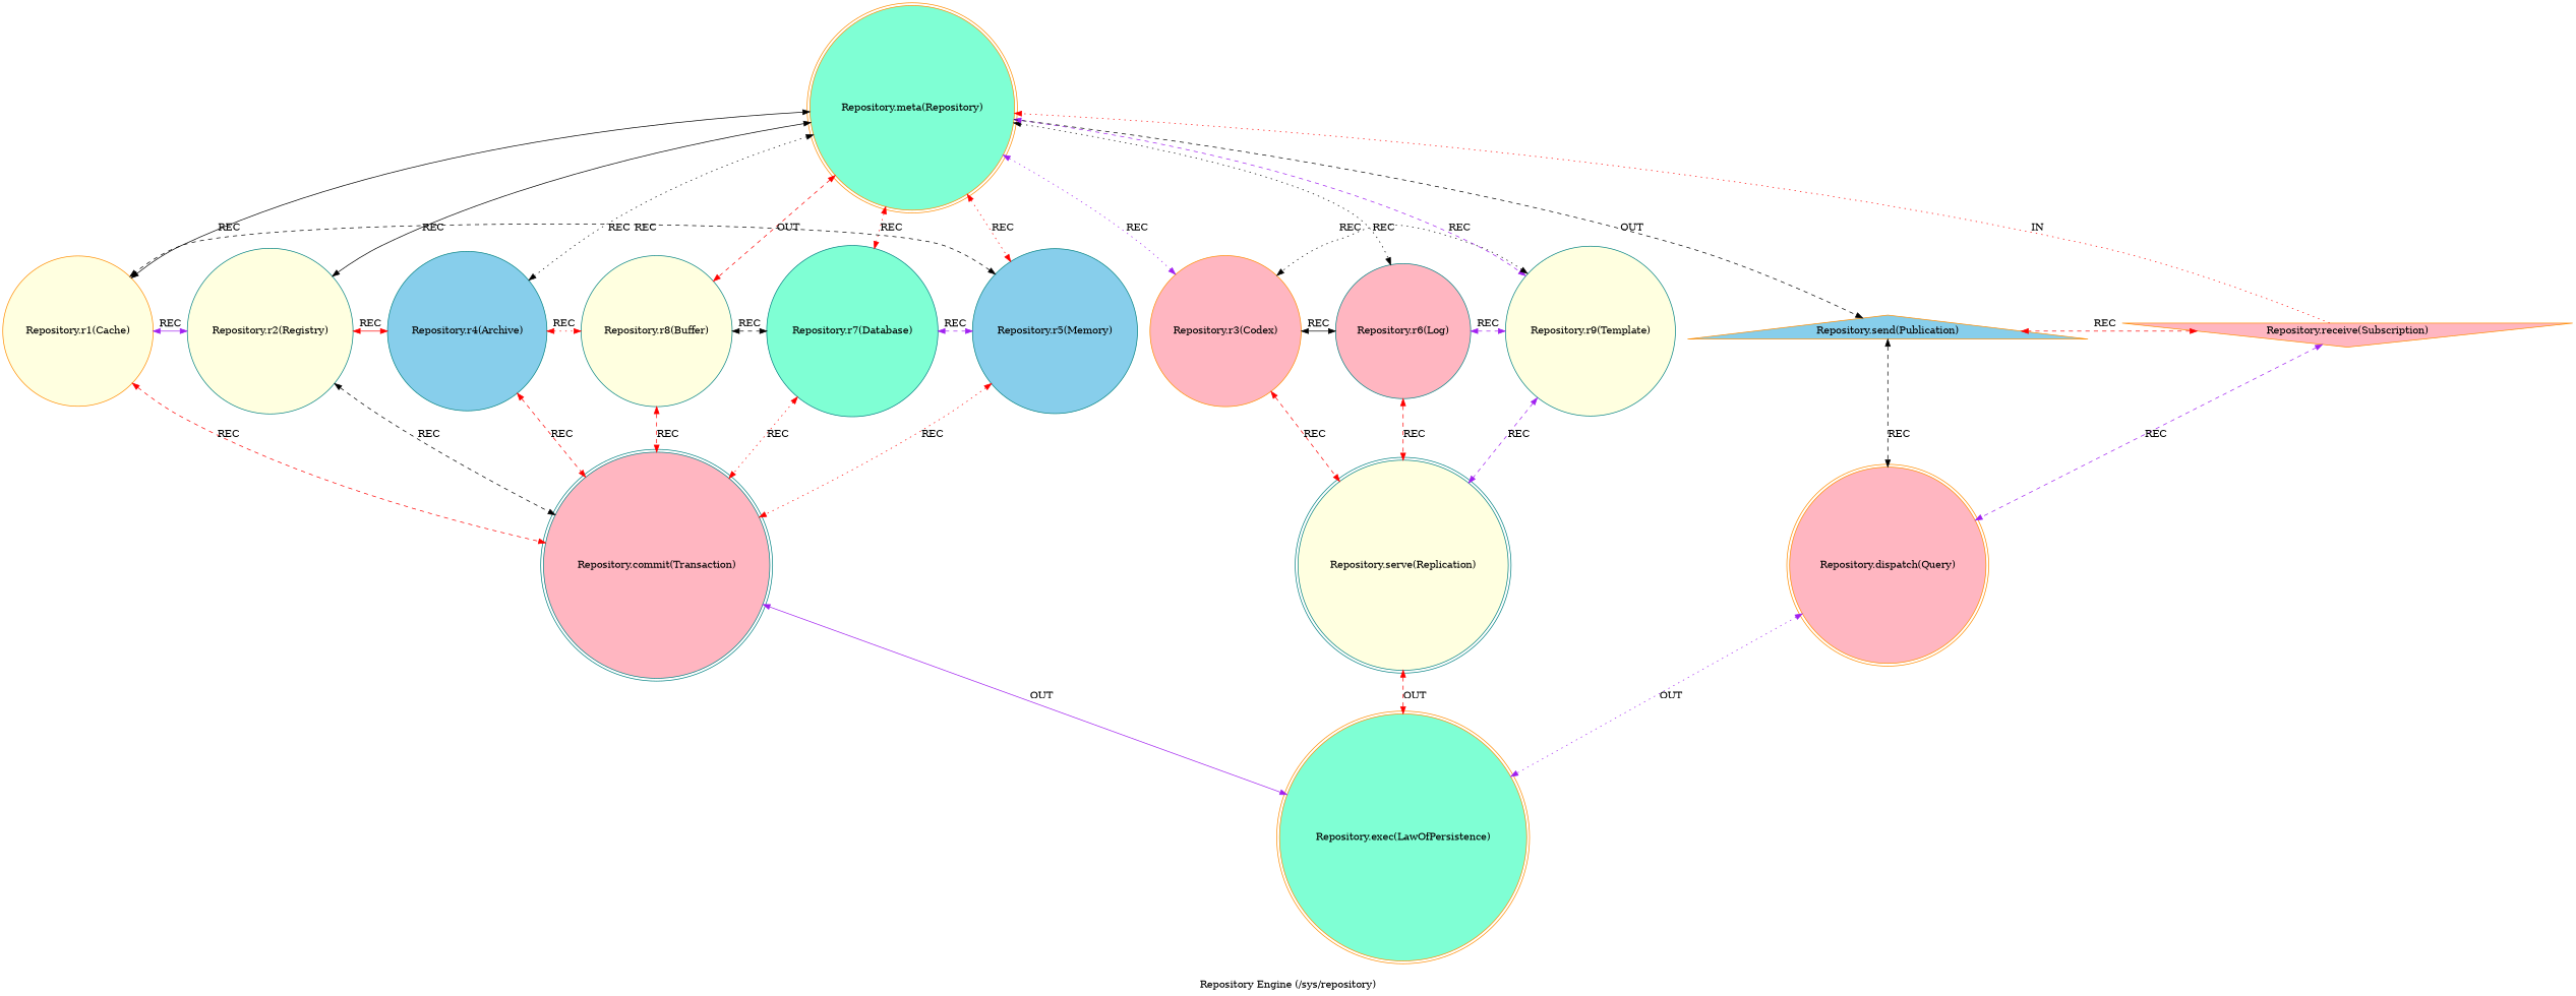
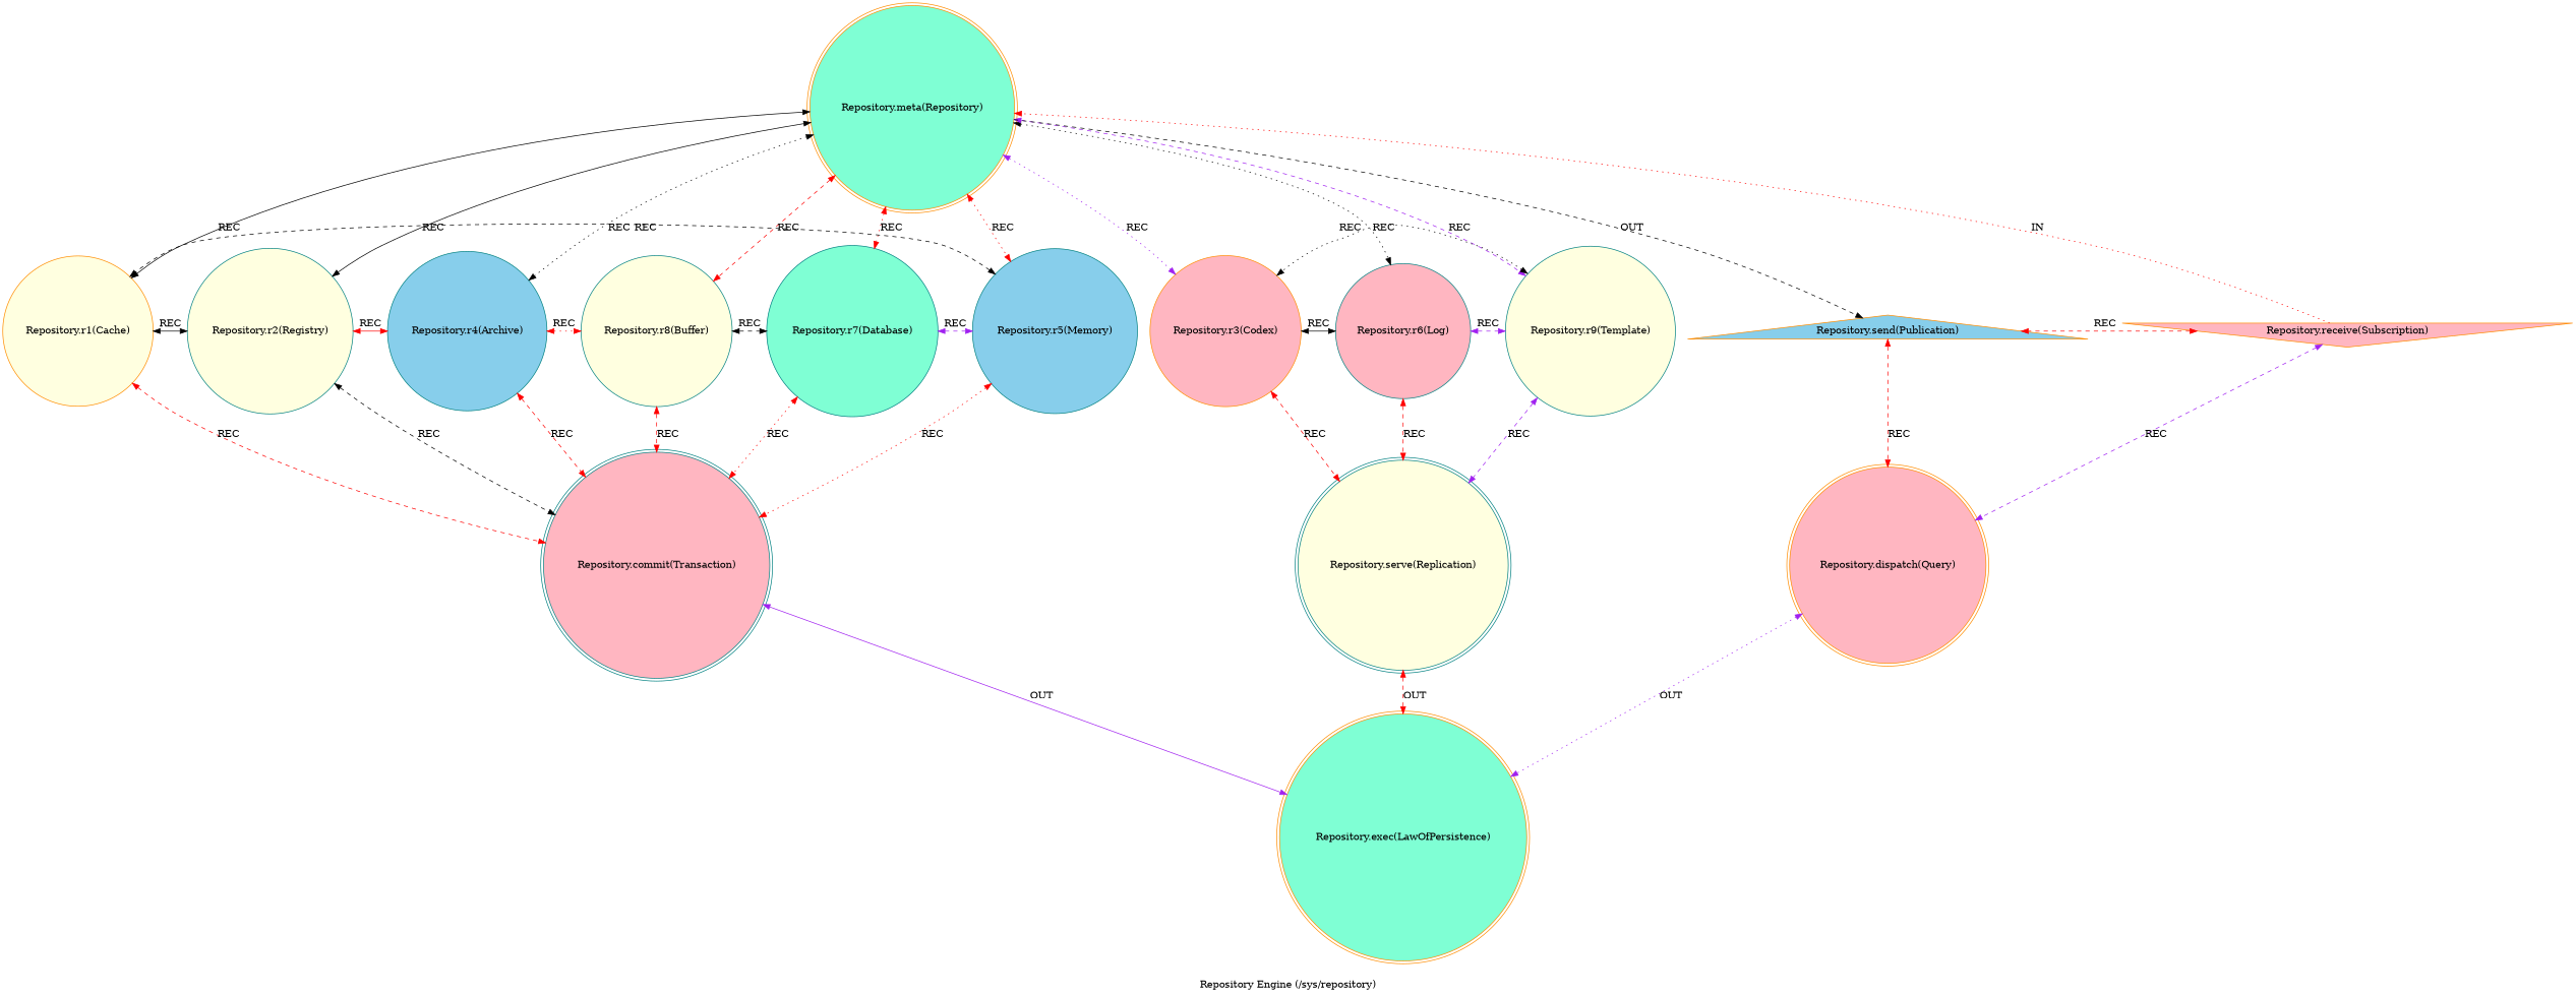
  strict digraph {
    color=lightgray
    label="Repository Engine (/sys/repository)"
    style=filled
    node [color=teal fillcolor=lightyellow shape=circle style=filled]
    edge [color=red dir=both style=dashed]
    n1 [color=darkorange fillcolor=aquamarine label="Repository.meta(Repository)" shape=doublecircle]
    n2 [color=darkorange label="Repository.r1(Cache)"]
    n3 [label="Repository.r2(Registry)"]
    n4 [fillcolor=skyblue label="Repository.r4(Archive)"]
    n5 [label="Repository.r8(Buffer)"]
    n6 [fillcolor=aquamarine label="Repository.r7(Database)"]
    n7 [fillcolor=skyblue label="Repository.r5(Memory)"]
    n8 [color=darkorange fillcolor=lightpink label="Repository.r3(Codex)"]
    n9 [fillcolor=lightpink label="Repository.r6(Log)"]
    n10 [label="Repository.r9(Template)"]
    n11 [color=darkorange fillcolor=skyblue label="Repository.send(Publication)" shape=triangle]
    n12 [fillcolor=lightpink label="Repository.commit(Transaction)" shape=doublecircle]
    n13 [label="Repository.serve(Replication)" shape=doublecircle]
    n14 [color=darkorange fillcolor=lightpink label="Repository.dispatch(Query)" shape=doublecircle]
    n15 [color=darkorange fillcolor=aquamarine label="Repository.exec(LawOfPersistence)" shape=doublecircle]
    n16 [color=darkorange fillcolor=lightpink label="Repository.receive(Subscription)" shape=invtriangle]
    n1 -> n2 [color=black label=REC style=solid]
    n1 -> n3 [color=black label=REC style=solid]
    n1 -> n4 [color=black label=REC style=dotted]
-   n1 -> n5 [label=OUT]
+   n1 -> n5 [label=REC]
    n1 -> n6 [label=REC style=dotted]
    n1 -> n7 [label=REC style=dotted]
    n1 -> n8 [color=purple label=REC style=dotted]
    n1 -> n9 [color=black label=REC style=dotted]
    n1 -> n10 [color=purple label=REC]
    n1 -> n11 [color=black label=OUT dir=""]
-   n2 -> n3 [color=purple constraint=false label=REC style=solid]
+   n2 -> n3 [color=black constraint=false label=REC style=solid]
    n2 -> n12 [label=REC]
    n3 -> n4 [constraint=false label=REC style=solid]
    n3 -> n12 [color=black label=REC]
    n4 -> n5 [constraint=false label=REC style=dotted]
    n4 -> n12 [label=REC]
    n5 -> n6 [color=black constraint=false label=REC]
    n5 -> n12 [label=REC]
    n6 -> n7 [color=purple constraint=false label=REC]
    n6 -> n12 [label=REC style=dotted]
    n7 -> n2 [color=black constraint=false label=REC]
    n7 -> n12 [label=REC style=dotted]
    n8 -> n9 [color=black constraint=false label=REC style=solid]
    n8 -> n13 [label=REC]
    n9 -> n10 [color=purple constraint=false label=REC]
    n9 -> n13 [label=REC]
    n10 -> n8 [color=black constraint=false label=REC style=dotted]
    n10 -> n13 [color=purple label=REC]
-   n11 -> n14 [color=black label=REC]
+   n11 -> n14 [label=REC]
    n12 -> n15 [color=purple label=OUT style=solid]
    n13 -> n15 [label=OUT]
    n14 -> n15 [color=purple label=OUT style=dotted]
    n16 -> n1 [constraint=false label=IN style=dotted dir=""]
    n16 -> n11 [constraint=false label=REC]
    n16 -> n14 [color=purple label=REC]
  }
